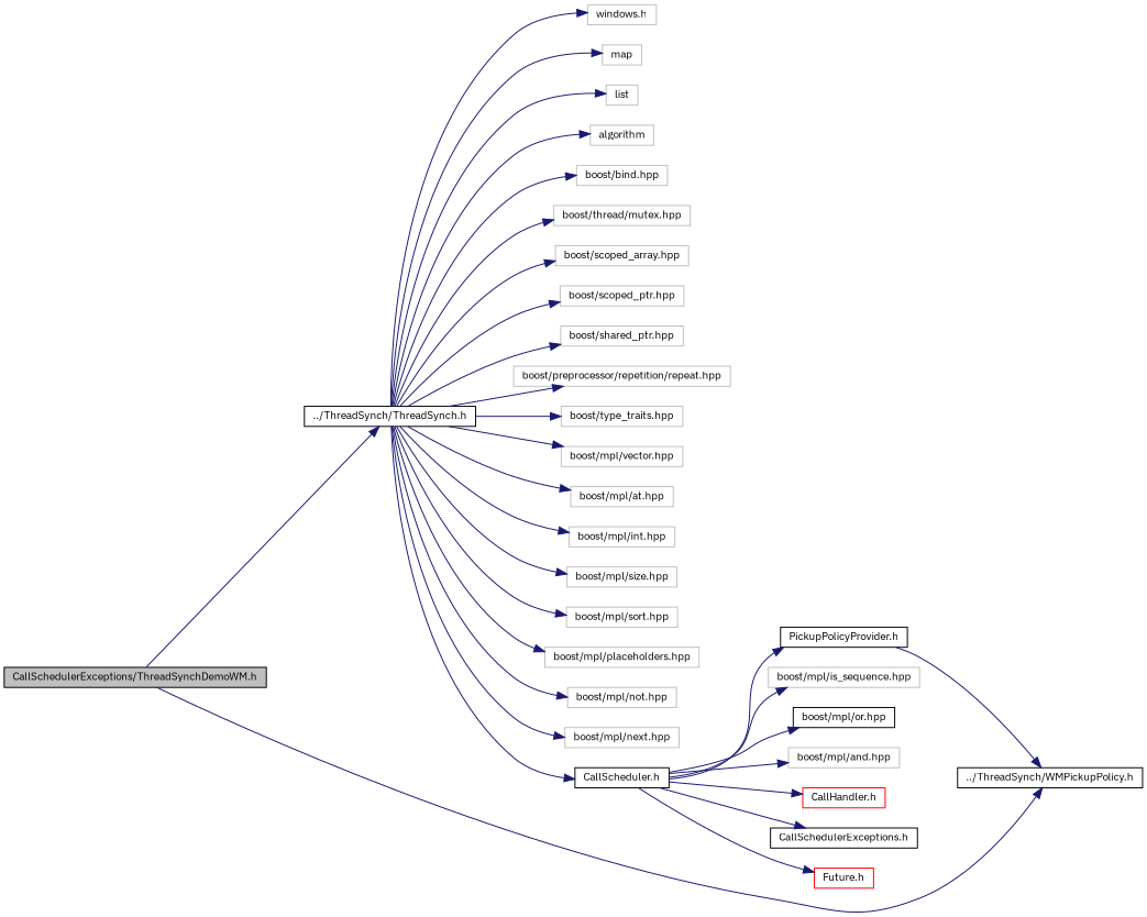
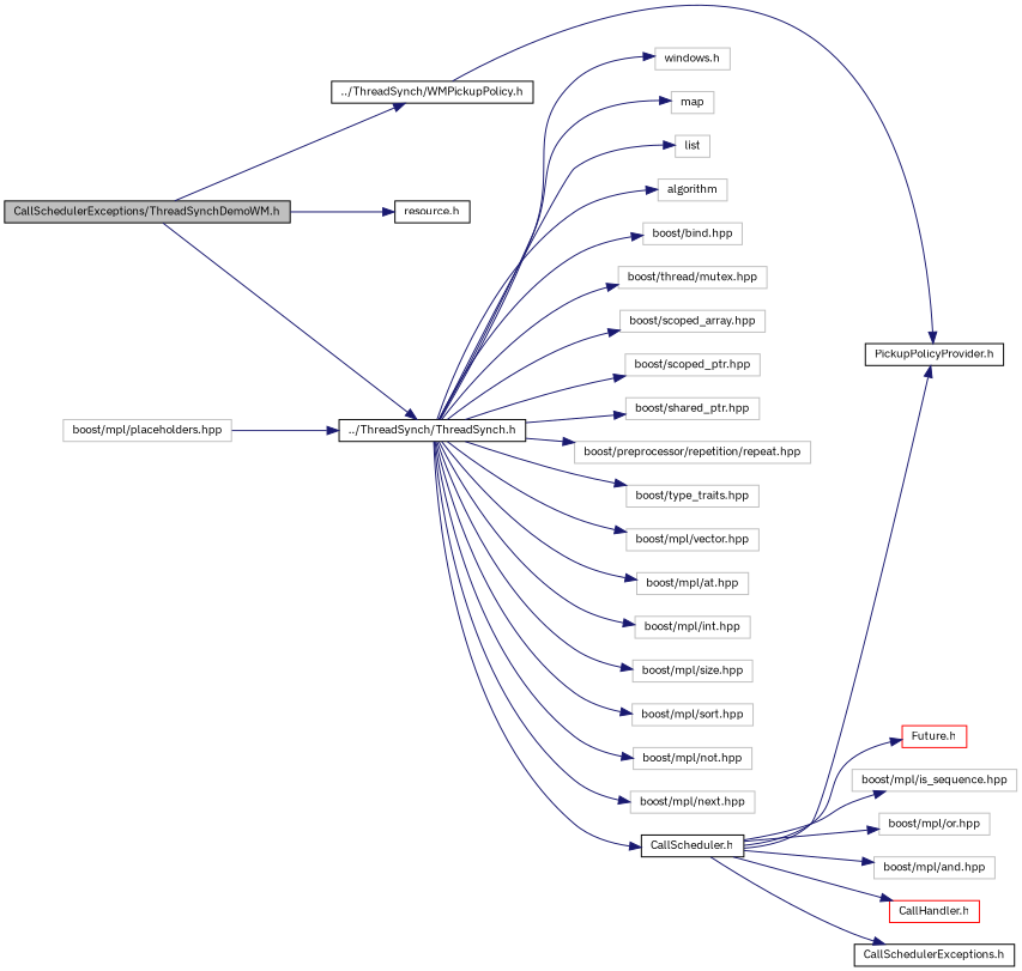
  digraph {
    fontname="IBM Plex Sans"
    rankdir=LR
    node [color=grey75 fillcolor=white fontname="IBM Plex Sans" fontsize=10 shape=record style=filled]
    edge [color=midnightblue fontname="IBM Plex Sans" fontsize=10 labelfontname="FreeSans.ttf" labelfontsize=10 style=solid]
    n1 [color=black fillcolor=grey75 fontcolor=black height=0.2 label="CallSchedulerExceptions/ThreadSynchDemoWM.h" width=0.4]
+   n2 [color=black height=0.2 label="resource.h" width=0.4]
    n3 [color=black height=0.2 label="../ThreadSynch/ThreadSynch.h" width=0.4]
    n4 [color=black height=0.2 label="../ThreadSynch/WMPickupPolicy.h" width=0.4]
    n5 [height=0.2 label="windows.h" width=0.4]
    n6 [height=0.2 label=map width=0.4]
    n7 [height=0.2 label=list width=0.4]
    n8 [height=0.2 label=algorithm width=0.4]
    n9 [height=0.2 label="boost/bind.hpp" width=0.4]
    n10 [height=0.2 label="boost/thread/mutex.hpp" width=0.4]
    n11 [height=0.2 label="boost/scoped_array.hpp" width=0.4]
    n12 [height=0.2 label="boost/scoped_ptr.hpp" width=0.4]
    n13 [height=0.2 label="boost/shared_ptr.hpp" width=0.4]
    n14 [height=0.2 label="boost/preprocessor/repetition/repeat.hpp" width=0.4]
    n15 [height=0.2 label="boost/type_traits.hpp" width=0.4]
    n16 [height=0.2 label="boost/mpl/vector.hpp" width=0.4]
    n17 [height=0.2 label="boost/mpl/at.hpp" width=0.4]
    n18 [height=0.2 label="boost/mpl/int.hpp" width=0.4]
    n19 [height=0.2 label="boost/mpl/size.hpp" width=0.4]
    n20 [height=0.2 label="boost/mpl/sort.hpp" width=0.4]
    n21 [height=0.2 label="boost/mpl/placeholders.hpp" width=0.4]
    n22 [height=0.2 label="boost/mpl/not.hpp" width=0.4]
    n23 [height=0.2 label="boost/mpl/next.hpp" width=0.4]
    n24 [color=black height=0.2 label="CallScheduler.h" width=0.4]
    n25 [color=black height=0.2 label="PickupPolicyProvider.h" width=0.4]
    n26 [height=0.2 label="boost/mpl/is_sequence.hpp" width=0.4]
-   n27 [color=black height=0.2 label="boost/mpl/or.hpp" width=0.4]
+   n27 [height=0.2 label="boost/mpl/or.hpp" width=0.4]
    n28 [height=0.2 label="boost/mpl/and.hpp" width=0.4]
    n29 [color=red height=0.2 label="CallHandler.h" width=0.4]
    n30 [color=black height=0.2 label="CallSchedulerExceptions.h" width=0.4]
    n31 [color=red height=0.2 label="Future.h" width=0.4]
+   n1 -> n2
    n1 -> n3
    n1 -> n4
    n3 -> n5
    n3 -> n6
    n3 -> n7
    n3 -> n8
    n3 -> n9
    n3 -> n10
    n3 -> n11
    n3 -> n12
    n3 -> n13
    n3 -> n14
    n3 -> n15
    n3 -> n16
    n3 -> n17
    n3 -> n18
    n3 -> n19
    n3 -> n20
-   n3 -> n21
+   n21 -> n3
    n3 -> n22
    n3 -> n23
    n3 -> n24
-   n25 -> n4
+   n4 -> n25
    n24 -> n25
    n24 -> n26
    n24 -> n27
    n24 -> n28
    n24 -> n29
    n24 -> n30
    n24 -> n31
  }
